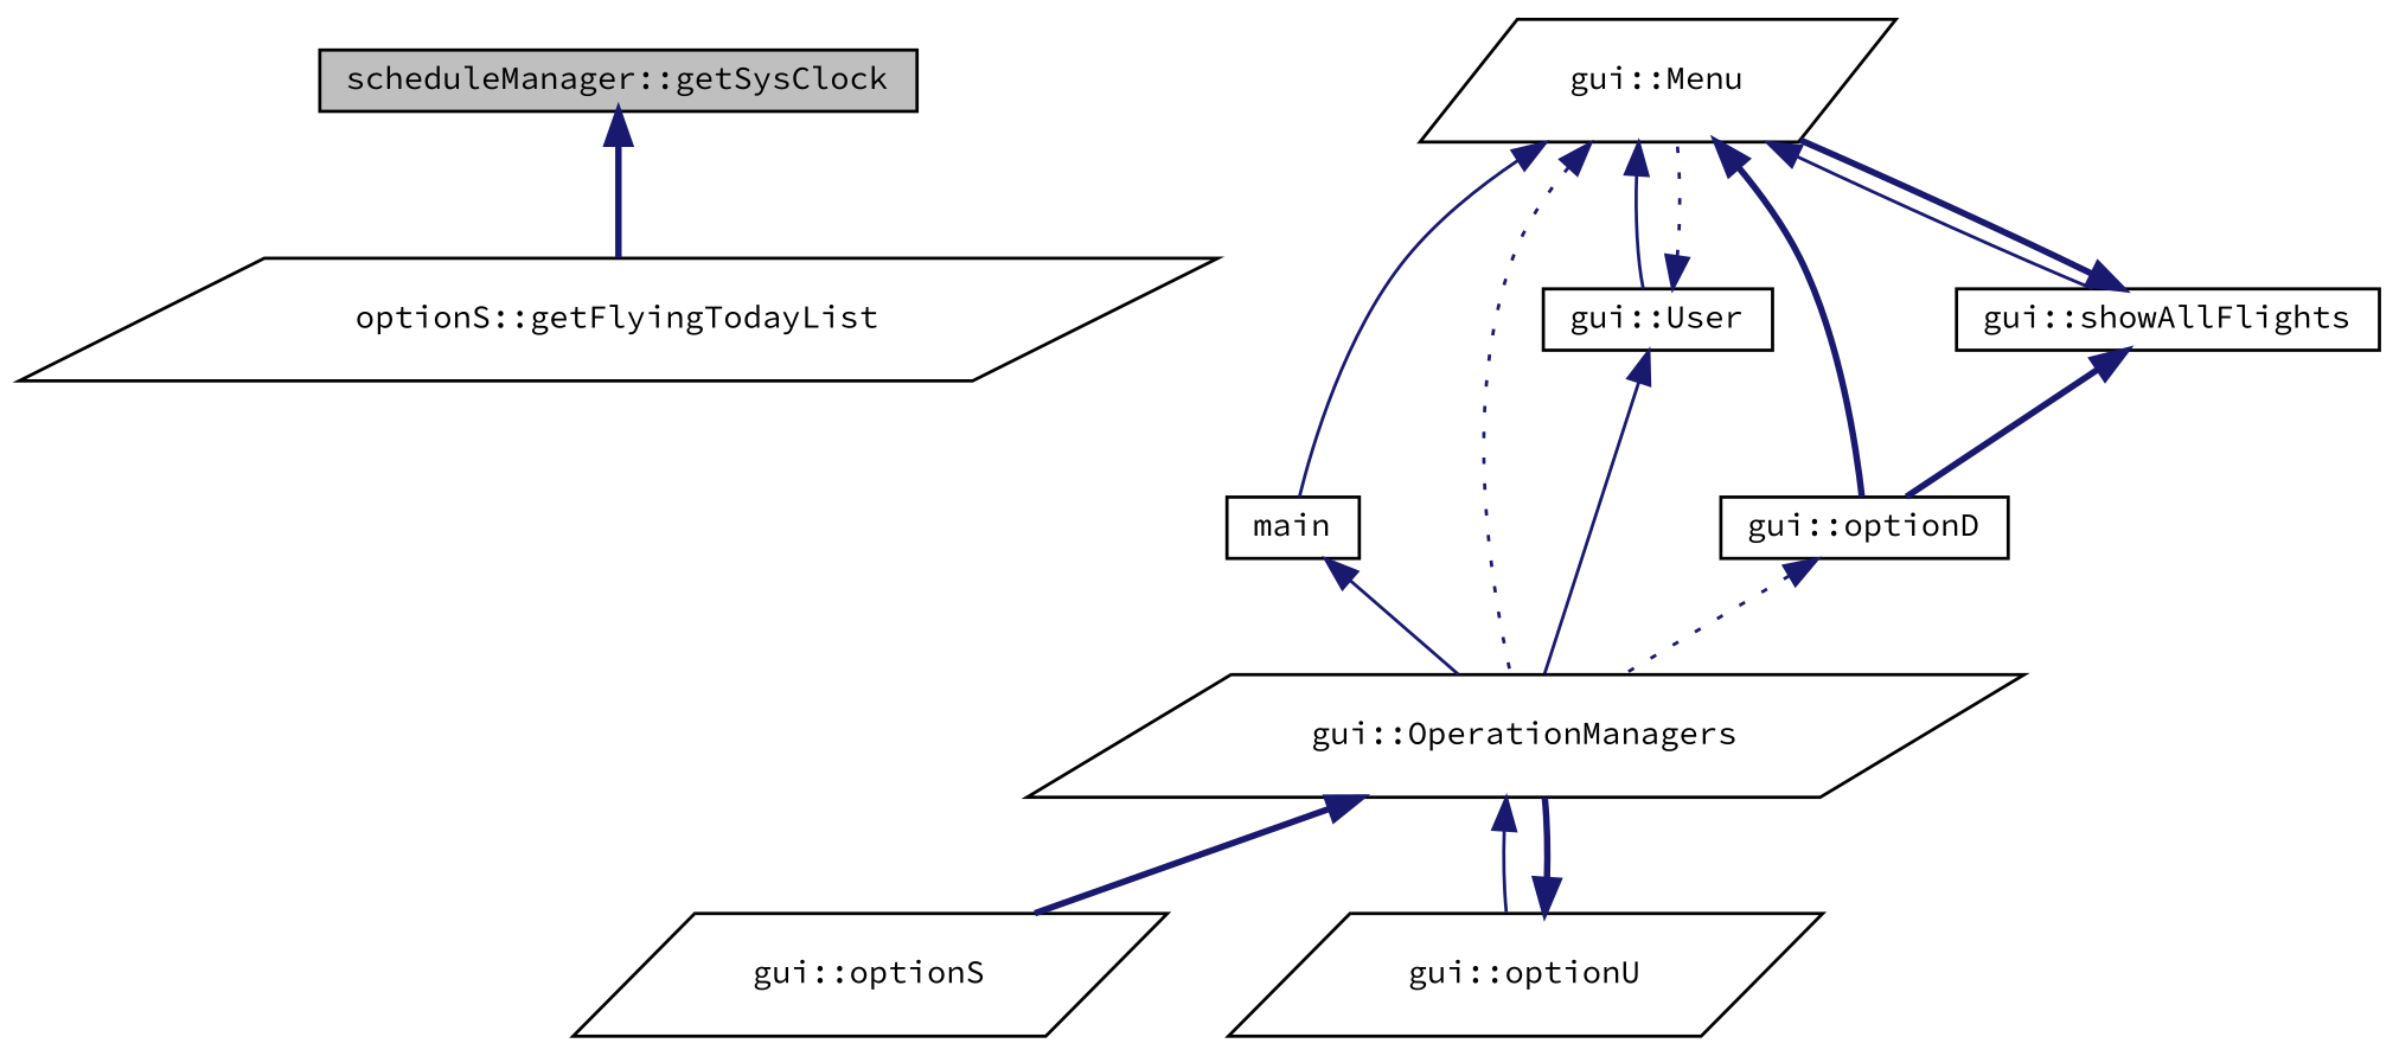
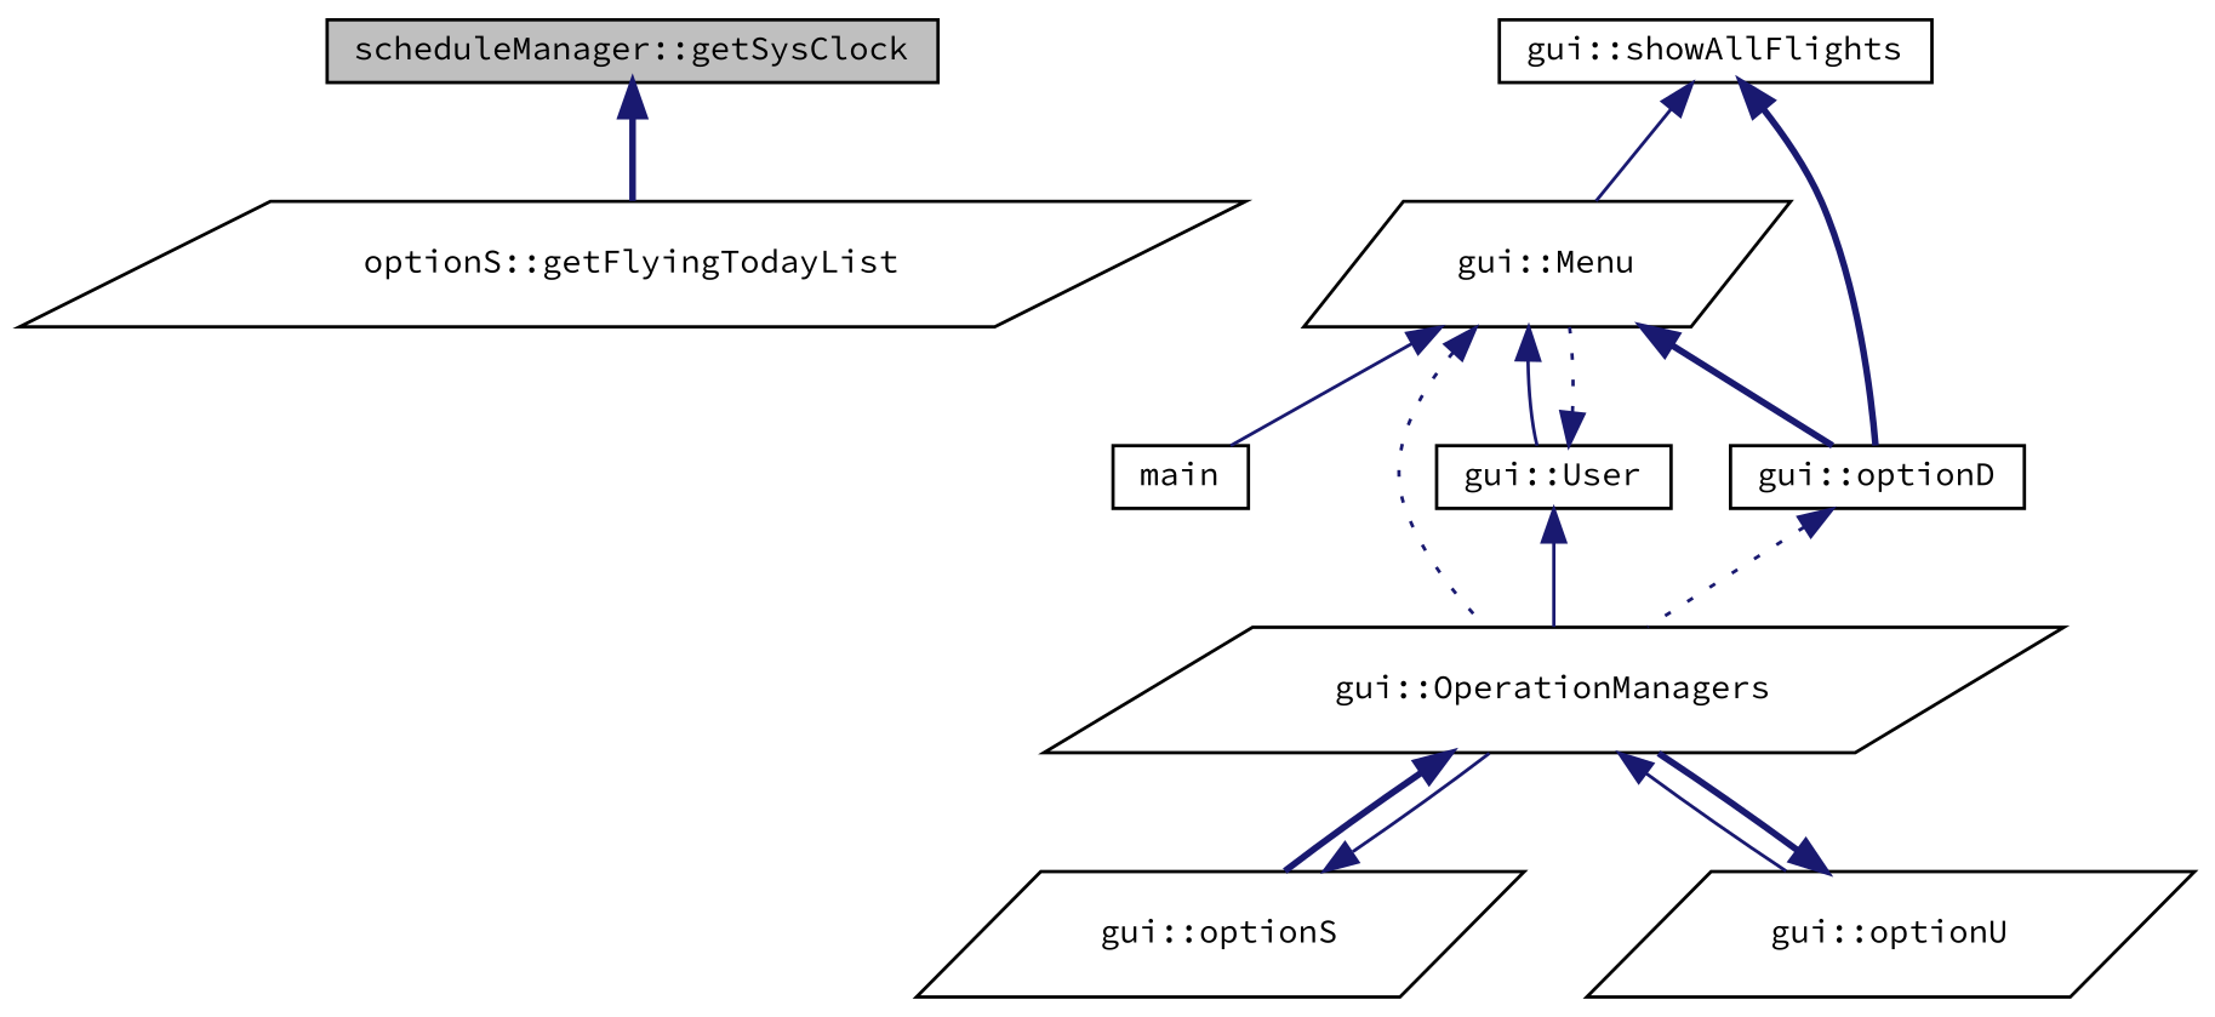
  digraph {
    fontname="Source Code Pro"
    rankdir=TB
    node [color=black fillcolor=white fontname="Source Code Pro" fontsize=10 shape=box style=filled]
    edge [color=midnightblue dir=back fontname="Source Code Pro" fontsize=10 labelfontname=FreeSans labelfontsize=10 style=solid]
    n1 [fillcolor=grey75 fontcolor=black height=0.2 label="scheduleManager::getSysClock" width=0.4]
    n2 [height=0.2 label="optionS::getFlyingTodayList" shape=parallelogram width=0.4]
    n3 [height=0.2 label="gui::Menu" shape=parallelogram width=0.4]
    n4 [height=0.2 label=main width=0.4]
    n5 [height=0.2 label="gui::OperationManagers" shape=parallelogram width=0.4]
    n6 [height=0.2 label="gui::User" width=0.4]
    n7 [height=0.2 label="gui::optionD" width=0.4]
    n8 [height=0.2 label="gui::showAllFlights" width=0.4]
    n9 [height=0.2 label="gui::optionS" shape=parallelogram width=0.4]
    n10 [height=0.2 label="gui::optionU" shape=parallelogram width=0.4]
    n1 -> n2 [style=bold]
    n3 -> n4
    n3 -> n5 [style=dotted]
    n3 -> n6
    n3 -> n7 [style=bold]
-   n3 -> n8
    n5 -> n9 [style=bold]
    n5 -> n10
    n6 -> n3 [style=dotted]
    n6 -> n5
    n7 -> n5 [style=dotted]
-   n8 -> n3 [style=bold]
+   n8 -> n3
    n8 -> n7 [style=bold]
-   n4 -> n5
+   n9 -> n5
    n10 -> n5 [style=bold]
  }
